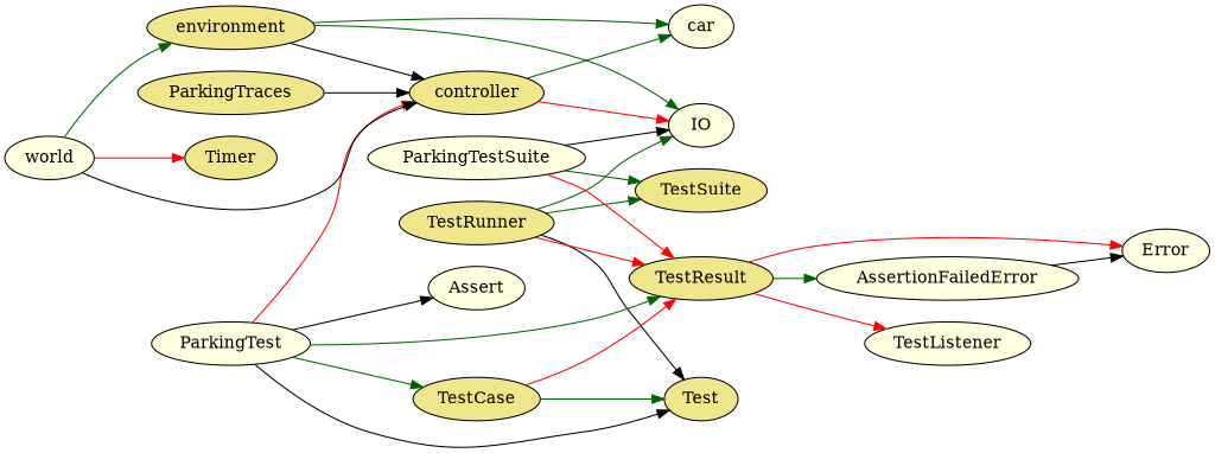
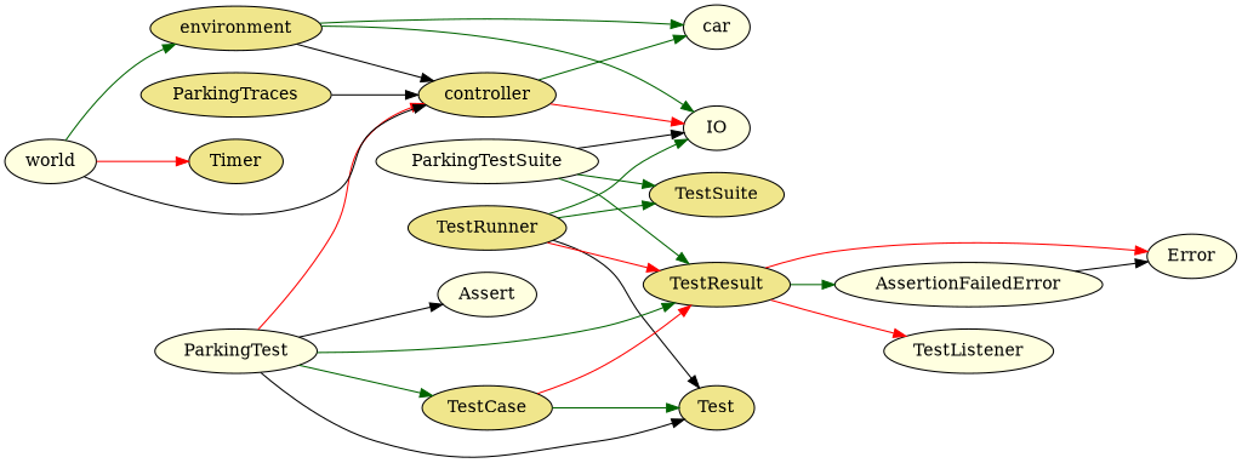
  digraph {
    rankdir=LR
    node [fillcolor=lightyellow style=filled]
    edge [color=darkgreen]
    car
    controller [fillcolor=khaki]
    IO
    TestRunner [fillcolor=khaki]
    TestSuite [fillcolor=khaki]
    Test [fillcolor=khaki]
    TestResult [fillcolor=khaki]
    Error
    TestListener
    AssertionFailedError
    ParkingTraces [fillcolor=khaki]
    ParkingTestSuite
    environment [fillcolor=khaki]
    ParkingTest
    Assert
    TestCase [fillcolor=khaki]
    world
    Timer [fillcolor=khaki]
    controller -> car
    controller -> IO [color=red]
    TestRunner -> IO
    TestRunner -> TestSuite
    TestRunner -> Test [color=black]
    TestRunner -> TestResult [color=red]
    TestResult -> Error [color=red]
    TestResult -> TestListener [color=red]
    TestResult -> AssertionFailedError
    AssertionFailedError -> Error [color=black]
    ParkingTraces -> controller [color=black]
    ParkingTestSuite -> IO [color=black]
    ParkingTestSuite -> TestSuite
-   ParkingTestSuite -> TestResult [color=red]
+   ParkingTestSuite -> TestResult
    environment -> car
    environment -> controller [color=black]
    environment -> IO
    ParkingTest -> controller [color=red]
    ParkingTest -> Test [color=black]
    ParkingTest -> TestResult
    ParkingTest -> Assert [color=black]
    ParkingTest -> TestCase
    TestCase -> Test
    TestCase -> TestResult [color=red]
    world -> controller [color=black]
    world -> environment
    world -> Timer [color=red]
  }
